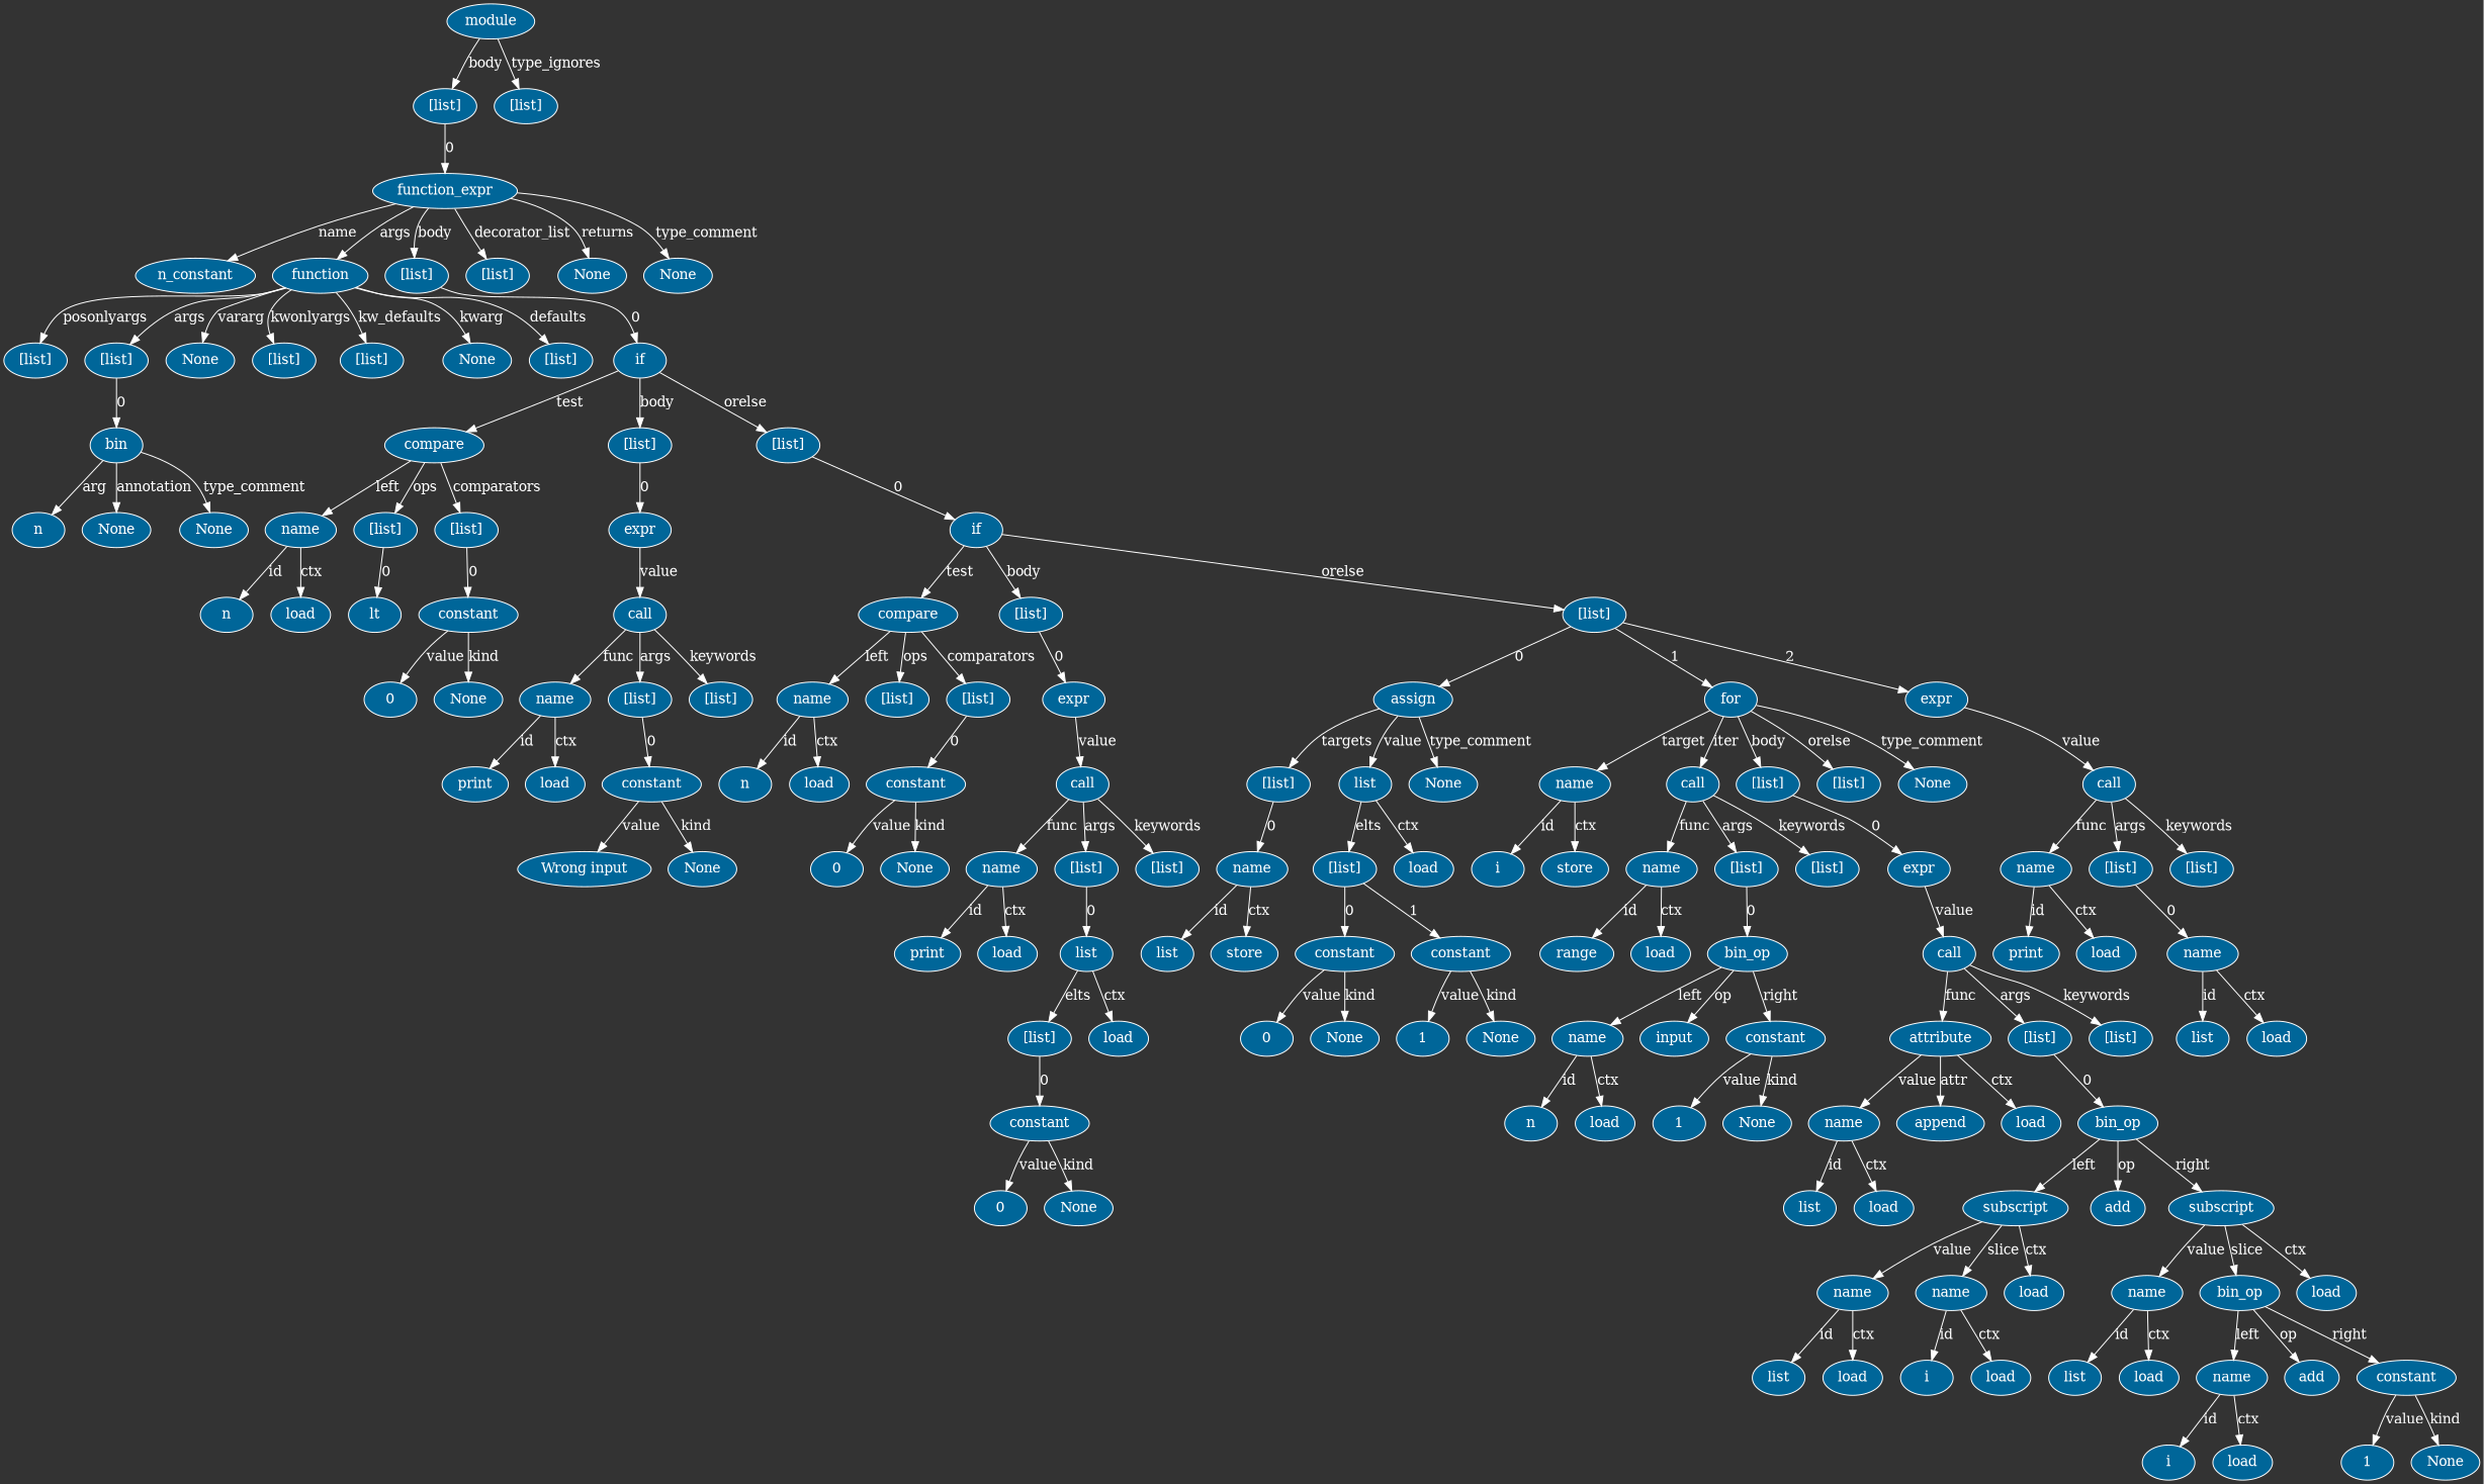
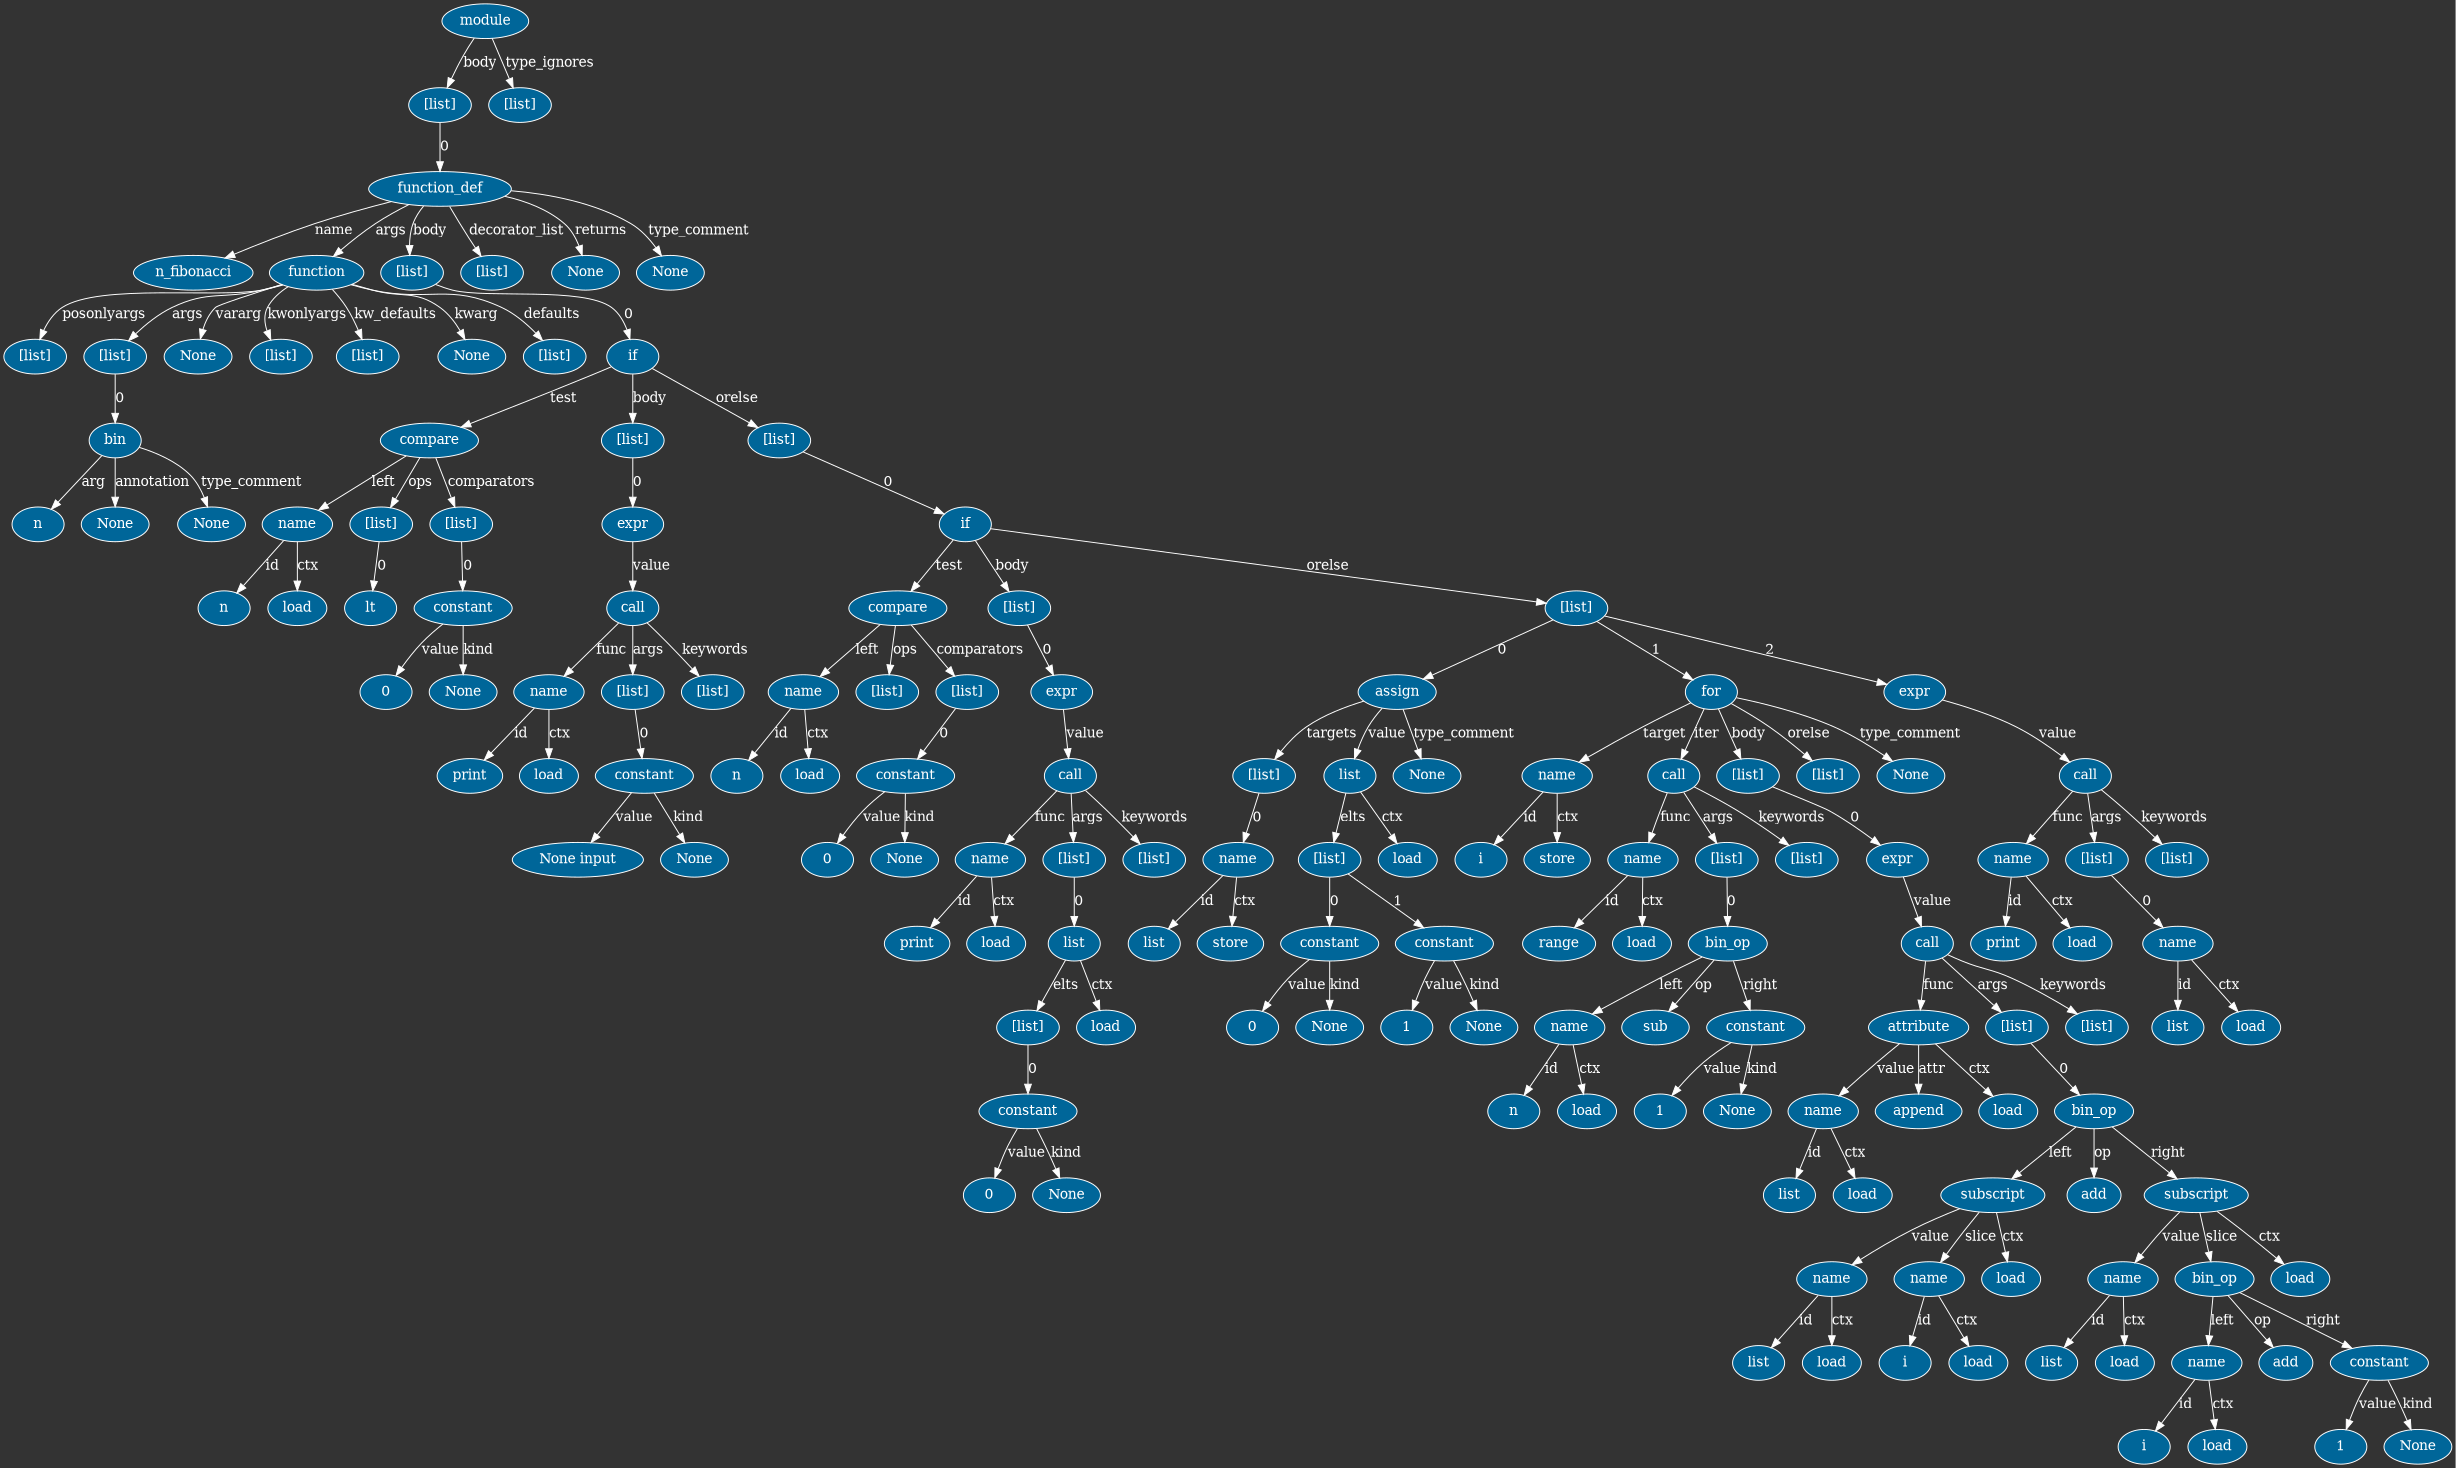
  digraph {
    bgcolor="#333333"
    fontcolor=white
    labelloc=t
    node [color=white fillcolor="#006699" fontcolor=white style=filled]
    edge [color=white fontcolor=white]
    n1 [label=module]
    n2 [label="[list]"]
    n3 [label="[list]"]
-   n4 [label=function_expr]
-   n5 [label=n_constant]
+   n4 [label=function_def]
+   n5 [label=n_fibonacci]
    n6 [label=function]
    n7 [label="[list]"]
    n8 [label="[list]"]
    n9 [label=None]
    n10 [label=None]
    n11 [label="[list]"]
    n12 [label="[list]"]
    n13 [label=None]
    n14 [label="[list]"]
    n15 [label="[list]"]
    n16 [label=None]
    n17 [label="[list]"]
    n18 [label=if]
    n19 [label=bin]
    n20 [label=n]
    n21 [label=None]
    n22 [label=None]
    n23 [label=compare]
    n24 [label="[list]"]
    n25 [label="[list]"]
    n26 [label=name]
    n27 [label="[list]"]
    n28 [label="[list]"]
    n29 [label=expr]
    n30 [label=if]
    n31 [label=n]
    n32 [label=load]
    n33 [label=lt]
    n34 [label=constant]
    n35 [label=0]
    n36 [label=None]
    n37 [label=call]
    n38 [label=name]
    n39 [label="[list]"]
    n40 [label="[list]"]
    n41 [label=print]
    n42 [label=load]
    n43 [label=constant]
-   n44 [label="Wrong input"]
+   n44 [label="None input"]
    n45 [label=None]
    n46 [label=compare]
    n47 [label="[list]"]
    n48 [label="[list]"]
    n49 [label=name]
    n50 [label="[list]"]
    n51 [label="[list]"]
    n52 [label=expr]
    n53 [label=assign]
    n54 [label=for]
    n55 [label=expr]
    n56 [label=n]
    n57 [label=load]
    n58 [label=constant]
    n59 [label=0]
    n60 [label=None]
    n61 [label=call]
    n62 [label=name]
    n63 [label="[list]"]
    n64 [label="[list]"]
    n65 [label=print]
    n66 [label=load]
    n67 [label=list]
    n68 [label="[list]"]
    n69 [label=load]
    n70 [label=constant]
    n71 [label=0]
    n72 [label=None]
    n73 [label="[list]"]
    n74 [label=list]
    n75 [label=None]
    n76 [label=name]
    n77 [label=call]
    n78 [label="[list]"]
    n79 [label="[list]"]
    n80 [label=None]
    n81 [label=call]
    n82 [label=name]
    n83 [label="[list]"]
    n84 [label=load]
    n85 [label=list]
    n86 [label=store]
    n87 [label=constant]
    n88 [label=constant]
    n89 [label=0]
    n90 [label=None]
    n91 [label=1]
    n92 [label=None]
    n93 [label=i]
    n94 [label=store]
    n95 [label=name]
    n96 [label="[list]"]
    n97 [label="[list]"]
    n98 [label=expr]
    n99 [label=range]
    n100 [label=load]
    n101 [label=bin_op]
    n102 [label=name]
-   n103 [label=input]
+   n103 [label=sub]
    n104 [label=constant]
    n105 [label=n]
    n106 [label=load]
    n107 [label=1]
    n108 [label=None]
    n109 [label=call]
    n110 [label=attribute]
    n111 [label="[list]"]
    n112 [label="[list]"]
    n113 [label=name]
    n114 [label=append]
    n115 [label=load]
    n116 [label=bin_op]
    n117 [label=list]
    n118 [label=load]
    n119 [label=subscript]
    n120 [label=add]
    n121 [label=subscript]
    n122 [label=name]
    n123 [label=name]
    n124 [label=load]
    n125 [label=name]
    n126 [label=bin_op]
    n127 [label=load]
    n128 [label=list]
    n129 [label=load]
    n130 [label=i]
    n131 [label=load]
    n132 [label=list]
    n133 [label=load]
    n134 [label=name]
    n135 [label=add]
    n136 [label=constant]
    n137 [label=i]
    n138 [label=load]
    n139 [label=1]
    n140 [label=None]
    n141 [label=name]
    n142 [label="[list]"]
    n143 [label="[list]"]
    n144 [label=print]
    n145 [label=load]
    n146 [label=name]
    n147 [label=list]
    n148 [label=load]
    n1 -> n2 [label=body]
    n1 -> n3 [label=type_ignores]
    n2 -> n4 [label=0]
    n4 -> n5 [label=name]
    n4 -> n6 [label=args]
    n4 -> n7 [label=body]
    n4 -> n8 [label=decorator_list]
    n4 -> n9 [label=returns]
    n4 -> n10 [label=type_comment]
    n6 -> n11 [label=posonlyargs]
    n6 -> n12 [label=args]
    n6 -> n13 [label=vararg]
    n6 -> n14 [label=kwonlyargs]
    n6 -> n15 [label=kw_defaults]
    n6 -> n16 [label=kwarg]
    n6 -> n17 [label=defaults]
    n7 -> n18 [label=0]
    n12 -> n19 [label=0]
    n18 -> n23 [label=test]
    n18 -> n24 [label=body]
    n18 -> n25 [label=orelse]
    n19 -> n20 [label=arg]
    n19 -> n21 [label=annotation]
    n19 -> n22 [label=type_comment]
    n23 -> n26 [label=left]
    n23 -> n27 [label=ops]
    n23 -> n28 [label=comparators]
    n24 -> n29 [label=0]
    n25 -> n30 [label=0]
    n26 -> n31 [label=id]
    n26 -> n32 [label=ctx]
    n27 -> n33 [label=0]
    n28 -> n34 [label=0]
    n29 -> n37 [label=value]
    n30 -> n46 [label=test]
    n30 -> n47 [label=body]
    n30 -> n48 [label=orelse]
    n34 -> n35 [label=value]
    n34 -> n36 [label=kind]
    n37 -> n38 [label=func]
    n37 -> n39 [label=args]
    n37 -> n40 [label=keywords]
    n38 -> n41 [label=id]
    n38 -> n42 [label=ctx]
    n39 -> n43 [label=0]
    n43 -> n44 [label=value]
    n43 -> n45 [label=kind]
    n46 -> n49 [label=left]
    n46 -> n50 [label=ops]
    n46 -> n51 [label=comparators]
    n47 -> n52 [label=0]
    n48 -> n53 [label=0]
    n48 -> n54 [label=1]
    n48 -> n55 [label=2]
    n49 -> n56 [label=id]
    n49 -> n57 [label=ctx]
    n51 -> n58 [label=0]
    n52 -> n61 [label=value]
    n53 -> n73 [label=targets]
    n53 -> n74 [label=value]
    n53 -> n75 [label=type_comment]
    n54 -> n76 [label=target]
    n54 -> n77 [label=iter]
    n54 -> n78 [label=body]
    n54 -> n79 [label=orelse]
    n54 -> n80 [label=type_comment]
    n55 -> n81 [label=value]
    n58 -> n59 [label=value]
    n58 -> n60 [label=kind]
    n61 -> n62 [label=func]
    n61 -> n63 [label=args]
    n61 -> n64 [label=keywords]
    n62 -> n65 [label=id]
    n62 -> n66 [label=ctx]
    n63 -> n67 [label=0]
    n67 -> n68 [label=elts]
    n67 -> n69 [label=ctx]
    n68 -> n70 [label=0]
    n70 -> n71 [label=value]
    n70 -> n72 [label=kind]
    n73 -> n82 [label=0]
    n74 -> n83 [label=elts]
    n74 -> n84 [label=ctx]
    n76 -> n93 [label=id]
    n76 -> n94 [label=ctx]
    n77 -> n95 [label=func]
    n77 -> n96 [label=args]
    n77 -> n97 [label=keywords]
    n78 -> n98 [label=0]
    n81 -> n141 [label=func]
    n81 -> n142 [label=args]
    n81 -> n143 [label=keywords]
    n82 -> n85 [label=id]
    n82 -> n86 [label=ctx]
    n83 -> n87 [label=0]
    n83 -> n88 [label=1]
    n87 -> n89 [label=value]
    n87 -> n90 [label=kind]
    n88 -> n91 [label=value]
    n88 -> n92 [label=kind]
    n95 -> n99 [label=id]
    n95 -> n100 [label=ctx]
    n96 -> n101 [label=0]
    n98 -> n109 [label=value]
    n101 -> n102 [label=left]
    n101 -> n103 [label=op]
    n101 -> n104 [label=right]
    n102 -> n105 [label=id]
    n102 -> n106 [label=ctx]
    n104 -> n107 [label=value]
    n104 -> n108 [label=kind]
    n109 -> n110 [label=func]
    n109 -> n111 [label=args]
    n109 -> n112 [label=keywords]
    n110 -> n113 [label=value]
    n110 -> n114 [label=attr]
    n110 -> n115 [label=ctx]
    n111 -> n116 [label=0]
    n113 -> n117 [label=id]
    n113 -> n118 [label=ctx]
    n116 -> n119 [label=left]
    n116 -> n120 [label=op]
    n116 -> n121 [label=right]
    n119 -> n122 [label=value]
    n119 -> n123 [label=slice]
    n119 -> n124 [label=ctx]
    n121 -> n125 [label=value]
    n121 -> n126 [label=slice]
    n121 -> n127 [label=ctx]
    n122 -> n128 [label=id]
    n122 -> n129 [label=ctx]
    n123 -> n130 [label=id]
    n123 -> n131 [label=ctx]
    n125 -> n132 [label=id]
    n125 -> n133 [label=ctx]
    n126 -> n134 [label=left]
    n126 -> n135 [label=op]
    n126 -> n136 [label=right]
    n134 -> n137 [label=id]
    n134 -> n138 [label=ctx]
    n136 -> n139 [label=value]
    n136 -> n140 [label=kind]
    n141 -> n144 [label=id]
    n141 -> n145 [label=ctx]
    n142 -> n146 [label=0]
    n146 -> n147 [label=id]
    n146 -> n148 [label=ctx]
  }
